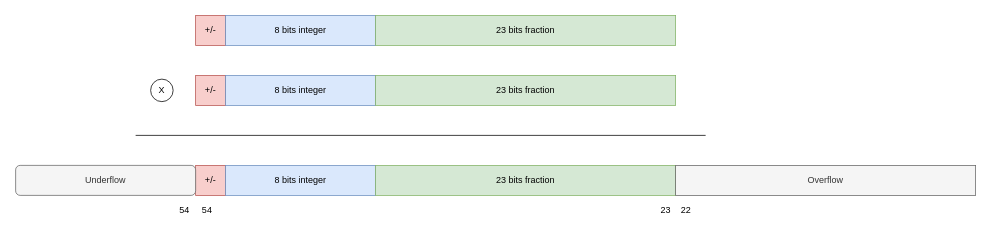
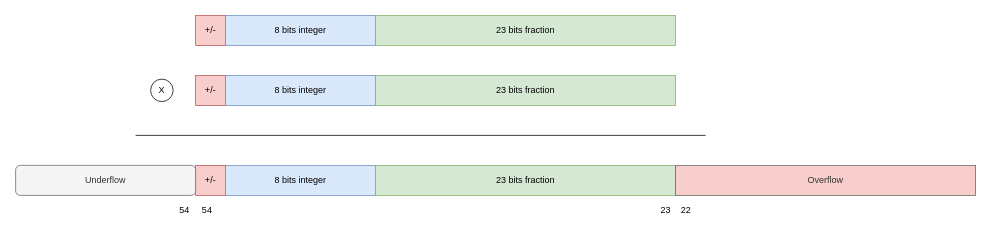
  <mxCell id="0" />
  <mxCell id="1" parent="0" />
  <mxCell id="2" value="+/-" style="rounded=0;whiteSpace=wrap;html=1;fillColor=#f8cecc;strokeColor=#b85450;" vertex="1" parent="1"><mxGeometry x="260" y="20" width="40" height="40" as="geometry" /></mxCell>
  <mxCell id="3" value="8 bits integer" style="rounded=0;whiteSpace=wrap;html=1;fillColor=#dae8fc;strokeColor=#6c8ebf;" vertex="1" parent="1"><mxGeometry x="300" y="20" width="200" height="40" as="geometry" /></mxCell>
  <mxCell id="4" value="23 bits fraction" style="rounded=0;whiteSpace=wrap;html=1;fillColor=#d5e8d4;strokeColor=#82b366;" vertex="1" parent="1"><mxGeometry x="500" y="20" width="400" height="40" as="geometry" /></mxCell>
  <mxCell id="5" value="+/-" style="rounded=0;whiteSpace=wrap;html=1;fillColor=#f8cecc;strokeColor=#b85450;" vertex="1" parent="1"><mxGeometry x="260" y="100" width="40" height="40" as="geometry" /></mxCell>
  <mxCell id="6" value="8 bits integer" style="rounded=0;whiteSpace=wrap;html=1;fillColor=#dae8fc;strokeColor=#6c8ebf;" vertex="1" parent="1"><mxGeometry x="300" y="100" width="200" height="40" as="geometry" /></mxCell>
  <mxCell id="7" value="23 bits fraction" style="rounded=0;whiteSpace=wrap;html=1;fillColor=#d5e8d4;strokeColor=#82b366;" vertex="1" parent="1"><mxGeometry x="500" y="100" width="400" height="40" as="geometry" /></mxCell>
  <mxCell id="8" value="X" style="ellipse;whiteSpace=wrap;html=1;aspect=fixed;" vertex="1" parent="1"><mxGeometry x="200" y="105" width="30" height="30" as="geometry" /></mxCell>
  <mxCell id="9" value="" style="endArrow=none;html=1;rounded=0;" edge="1" parent="1"><mxGeometry width="50" height="50" relative="1" as="geometry"><mxPoint x="180" y="180" as="sourcePoint" /><mxPoint x="940" y="180" as="targetPoint" /></mxGeometry></mxCell>
  <mxCell id="10" value="+/-" style="rounded=0;whiteSpace=wrap;html=1;fillColor=#f8cecc;strokeColor=#b85450;" vertex="1" parent="1"><mxGeometry x="260" y="220" width="40" height="40" as="geometry" /></mxCell>
  <mxCell id="11" value="8 bits integer" style="rounded=0;whiteSpace=wrap;html=1;fillColor=#dae8fc;strokeColor=#6c8ebf;" vertex="1" parent="1"><mxGeometry x="300" y="220" width="200" height="40" as="geometry" /></mxCell>
  <mxCell id="12" value="23 bits fraction" style="rounded=0;whiteSpace=wrap;html=1;fillColor=#d5e8d4;strokeColor=#82b366;" vertex="1" parent="1"><mxGeometry x="500" y="220" width="400" height="40" as="geometry" /></mxCell>
  <mxCell id="13" value="Underflow" style="whiteSpace=wrap;html=1;fillColor=#f5f5f5;fontColor=#333333;strokeColor=#666666;rounded=1;" vertex="1" parent="1"><mxGeometry x="20" y="220" width="240" height="40" as="geometry" /></mxCell>
- <mxCell id="14" value="Overflow" style="rounded=0;whiteSpace=wrap;html=1;fillColor=#f5f5f5;fontColor=#333333;strokeColor=#666666;" vertex="1" parent="1"><mxGeometry x="900" y="220" width="400" height="40" as="geometry" /></mxCell>
+ <mxCell id="14" value="Overflow" style="rounded=0;whiteSpace=wrap;html=1;fillColor=#f8cecc;fontColor=#333333;strokeColor=#666666;" vertex="1" parent="1"><mxGeometry x="900" y="220" width="400" height="40" as="geometry" /></mxCell>
  <mxCell id="15" value="23&amp;nbsp; &amp;nbsp; 22" style="text;html=1;align=center;verticalAlign=middle;resizable=0;points=[];autosize=1;strokeColor=none;fillColor=none;" vertex="1" parent="1"><mxGeometry x="870" y="270" width="60" height="20" as="geometry" /></mxCell>
  <mxCell id="16" value="54&amp;nbsp; &amp;nbsp; &amp;nbsp;54" style="text;html=1;align=center;verticalAlign=middle;resizable=0;points=[];autosize=1;strokeColor=none;fillColor=none;" vertex="1" parent="1"><mxGeometry x="230" y="270" width="60" height="20" as="geometry" /></mxCell>
